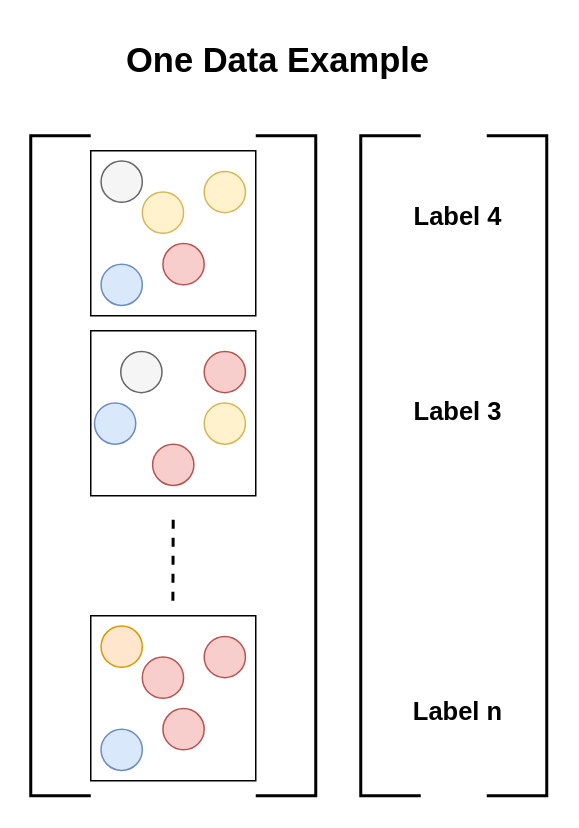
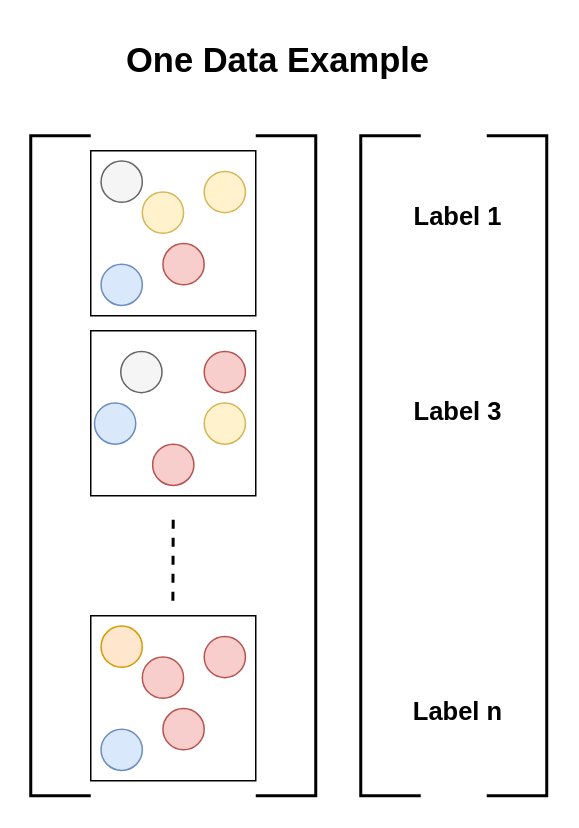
  <mxCell id="0" />
  <mxCell id="1" parent="0" />
  <mxCell id="2" value="" style="strokeWidth=2;html=1;shape=mxgraph.flowchart.annotation_1;align=left;pointerEvents=1;" vertex="1" parent="1"><mxGeometry x="20" y="90" width="40" height="440" as="geometry" /></mxCell>
  <mxCell id="3" value="" style="group" vertex="1" connectable="0" parent="1"><mxGeometry x="60" y="100" width="110" height="110" as="geometry" /></mxCell>
  <mxCell id="4" value="" style="whiteSpace=wrap;html=1;aspect=fixed;" vertex="1" parent="3"><mxGeometry width="110" height="110" as="geometry" /></mxCell>
  <mxCell id="5" value="" style="ellipse;whiteSpace=wrap;html=1;aspect=fixed;fillColor=#f5f5f5;fontColor=#333333;strokeColor=#666666;" vertex="1" parent="3"><mxGeometry x="6.875" y="6.875" width="27.5" height="27.5" as="geometry" /></mxCell>
  <mxCell id="6" value="" style="ellipse;whiteSpace=wrap;html=1;aspect=fixed;fillColor=#fff2cc;strokeColor=#d6b656;" vertex="1" parent="3"><mxGeometry x="75.625" y="13.75" width="27.5" height="27.5" as="geometry" /></mxCell>
  <mxCell id="7" value="" style="ellipse;whiteSpace=wrap;html=1;aspect=fixed;fillColor=#f8cecc;strokeColor=#b85450;" vertex="1" parent="3"><mxGeometry x="48.125" y="61.875" width="27.5" height="27.5" as="geometry" /></mxCell>
  <mxCell id="8" value="" style="ellipse;whiteSpace=wrap;html=1;aspect=fixed;fillColor=#fff2cc;strokeColor=#d6b656;" vertex="1" parent="3"><mxGeometry x="34.375" y="27.5" width="27.5" height="27.5" as="geometry" /></mxCell>
  <mxCell id="9" value="" style="ellipse;whiteSpace=wrap;html=1;aspect=fixed;fillColor=#dae8fc;strokeColor=#6c8ebf;" vertex="1" parent="3"><mxGeometry x="6.875" y="75.625" width="27.5" height="27.5" as="geometry" /></mxCell>
  <mxCell id="10" value="" style="group" vertex="1" connectable="0" parent="1"><mxGeometry x="60" y="220" width="110" height="110" as="geometry" /></mxCell>
  <mxCell id="11" value="" style="whiteSpace=wrap;html=1;aspect=fixed;" vertex="1" parent="10"><mxGeometry width="110" height="110" as="geometry" /></mxCell>
  <mxCell id="12" value="" style="ellipse;whiteSpace=wrap;html=1;aspect=fixed;fillColor=#f5f5f5;fontColor=#333333;strokeColor=#666666;" vertex="1" parent="10"><mxGeometry x="19.995" y="13.755" width="27.5" height="27.5" as="geometry" /></mxCell>
  <mxCell id="13" value="" style="ellipse;whiteSpace=wrap;html=1;aspect=fixed;fillColor=#f8cecc;strokeColor=#b85450;" vertex="1" parent="10"><mxGeometry x="75.625" y="13.75" width="27.5" height="27.5" as="geometry" /></mxCell>
  <mxCell id="14" value="" style="ellipse;whiteSpace=wrap;html=1;aspect=fixed;fillColor=#f8cecc;strokeColor=#b85450;" vertex="1" parent="10"><mxGeometry x="41.255" y="75.625" width="27.5" height="27.5" as="geometry" /></mxCell>
  <mxCell id="15" value="" style="ellipse;whiteSpace=wrap;html=1;aspect=fixed;fillColor=#fff2cc;strokeColor=#d6b656;" vertex="1" parent="10"><mxGeometry x="75.625" y="48.13" width="27.5" height="27.5" as="geometry" /></mxCell>
  <mxCell id="16" value="" style="ellipse;whiteSpace=wrap;html=1;aspect=fixed;fillColor=#dae8fc;strokeColor=#6c8ebf;" vertex="1" parent="10"><mxGeometry x="2.505" y="48.135" width="27.5" height="27.5" as="geometry" /></mxCell>
  <mxCell id="17" value="" style="group" vertex="1" connectable="0" parent="1"><mxGeometry x="60" y="410" width="110" height="110" as="geometry" /></mxCell>
  <mxCell id="18" value="" style="whiteSpace=wrap;html=1;aspect=fixed;" vertex="1" parent="17"><mxGeometry width="110" height="110" as="geometry" /></mxCell>
  <mxCell id="19" value="" style="ellipse;whiteSpace=wrap;html=1;aspect=fixed;fillColor=#ffe6cc;strokeColor=#d79b00;" vertex="1" parent="17"><mxGeometry x="6.875" y="6.875" width="27.5" height="27.5" as="geometry" /></mxCell>
  <mxCell id="20" value="" style="ellipse;whiteSpace=wrap;html=1;aspect=fixed;fillColor=#f8cecc;strokeColor=#b85450;" vertex="1" parent="17"><mxGeometry x="75.625" y="13.75" width="27.5" height="27.5" as="geometry" /></mxCell>
  <mxCell id="21" value="" style="ellipse;whiteSpace=wrap;html=1;aspect=fixed;fillColor=#f8cecc;strokeColor=#b85450;" vertex="1" parent="17"><mxGeometry x="48.125" y="61.875" width="27.5" height="27.5" as="geometry" /></mxCell>
  <mxCell id="22" value="" style="ellipse;whiteSpace=wrap;html=1;aspect=fixed;fillColor=#f8cecc;strokeColor=#b85450;" vertex="1" parent="17"><mxGeometry x="34.375" y="27.5" width="27.5" height="27.5" as="geometry" /></mxCell>
  <mxCell id="23" value="" style="ellipse;whiteSpace=wrap;html=1;aspect=fixed;fillColor=#dae8fc;strokeColor=#6c8ebf;" vertex="1" parent="17"><mxGeometry x="6.875" y="75.625" width="27.5" height="27.5" as="geometry" /></mxCell>
  <mxCell id="24" value="" style="endArrow=none;dashed=1;html=1;rounded=0;strokeWidth=2;" edge="1" parent="1"><mxGeometry width="50" height="50" relative="1" as="geometry"><mxPoint x="114.76" y="400" as="sourcePoint" /><mxPoint x="115" y="340" as="targetPoint" /></mxGeometry></mxCell>
  <mxCell id="25" value="" style="strokeWidth=2;html=1;shape=mxgraph.flowchart.annotation_1;align=left;pointerEvents=1;rotation=-180;" vertex="1" parent="1"><mxGeometry x="170" y="90" width="40" height="440" as="geometry" /></mxCell>
  <mxCell id="26" value="&lt;b&gt;&lt;font style=&quot;font-size: 23px;&quot;&gt;One Data Example&lt;/font&gt;&lt;/b&gt;" style="text;html=1;strokeColor=none;fillColor=none;align=center;verticalAlign=middle;whiteSpace=wrap;rounded=0;" vertex="1" parent="1"><mxGeometry x="50" y="20" width="270" height="40" as="geometry" /></mxCell>
  <mxCell id="27" value="" style="group" vertex="1" connectable="0" parent="1"><mxGeometry x="240" y="90" width="124" height="440" as="geometry" /></mxCell>
  <mxCell id="28" value="" style="strokeWidth=2;html=1;shape=mxgraph.flowchart.annotation_1;align=left;pointerEvents=1;" vertex="1" parent="27"><mxGeometry width="40" height="440" as="geometry" /></mxCell>
  <mxCell id="29" value="" style="strokeWidth=2;html=1;shape=mxgraph.flowchart.annotation_1;align=left;pointerEvents=1;rotation=-180;" vertex="1" parent="27"><mxGeometry x="84" width="40" height="440" as="geometry" /></mxCell>
- <mxCell id="30" value="&lt;font size=&quot;1&quot;&gt;&lt;b style=&quot;font-size: 17px;&quot;&gt;Label 4&lt;/b&gt;&lt;/font&gt;" style="text;html=1;strokeColor=none;fillColor=none;align=center;verticalAlign=middle;whiteSpace=wrap;rounded=0;" vertex="1" parent="27"><mxGeometry x="30" y="40" width="70" height="30" as="geometry" /></mxCell>
+ <mxCell id="30" value="&lt;font size=&quot;1&quot;&gt;&lt;b style=&quot;font-size: 17px;&quot;&gt;Label 1&lt;/b&gt;&lt;/font&gt;" style="text;html=1;strokeColor=none;fillColor=none;align=center;verticalAlign=middle;whiteSpace=wrap;rounded=0;" vertex="1" parent="27"><mxGeometry x="30" y="40" width="70" height="30" as="geometry" /></mxCell>
  <mxCell id="31" value="&lt;font size=&quot;1&quot;&gt;&lt;b style=&quot;font-size: 17px;&quot;&gt;Label 3&lt;/b&gt;&lt;/font&gt;" style="text;html=1;strokeColor=none;fillColor=none;align=center;verticalAlign=middle;whiteSpace=wrap;rounded=0;" vertex="1" parent="27"><mxGeometry x="30" y="170" width="70" height="30" as="geometry" /></mxCell>
  <mxCell id="32" value="&lt;font size=&quot;1&quot;&gt;&lt;b style=&quot;font-size: 17px;&quot;&gt;Label n&lt;/b&gt;&lt;/font&gt;" style="text;html=1;strokeColor=none;fillColor=none;align=center;verticalAlign=middle;whiteSpace=wrap;rounded=0;" vertex="1" parent="27"><mxGeometry x="30" y="370" width="70" height="30" as="geometry" /></mxCell>
